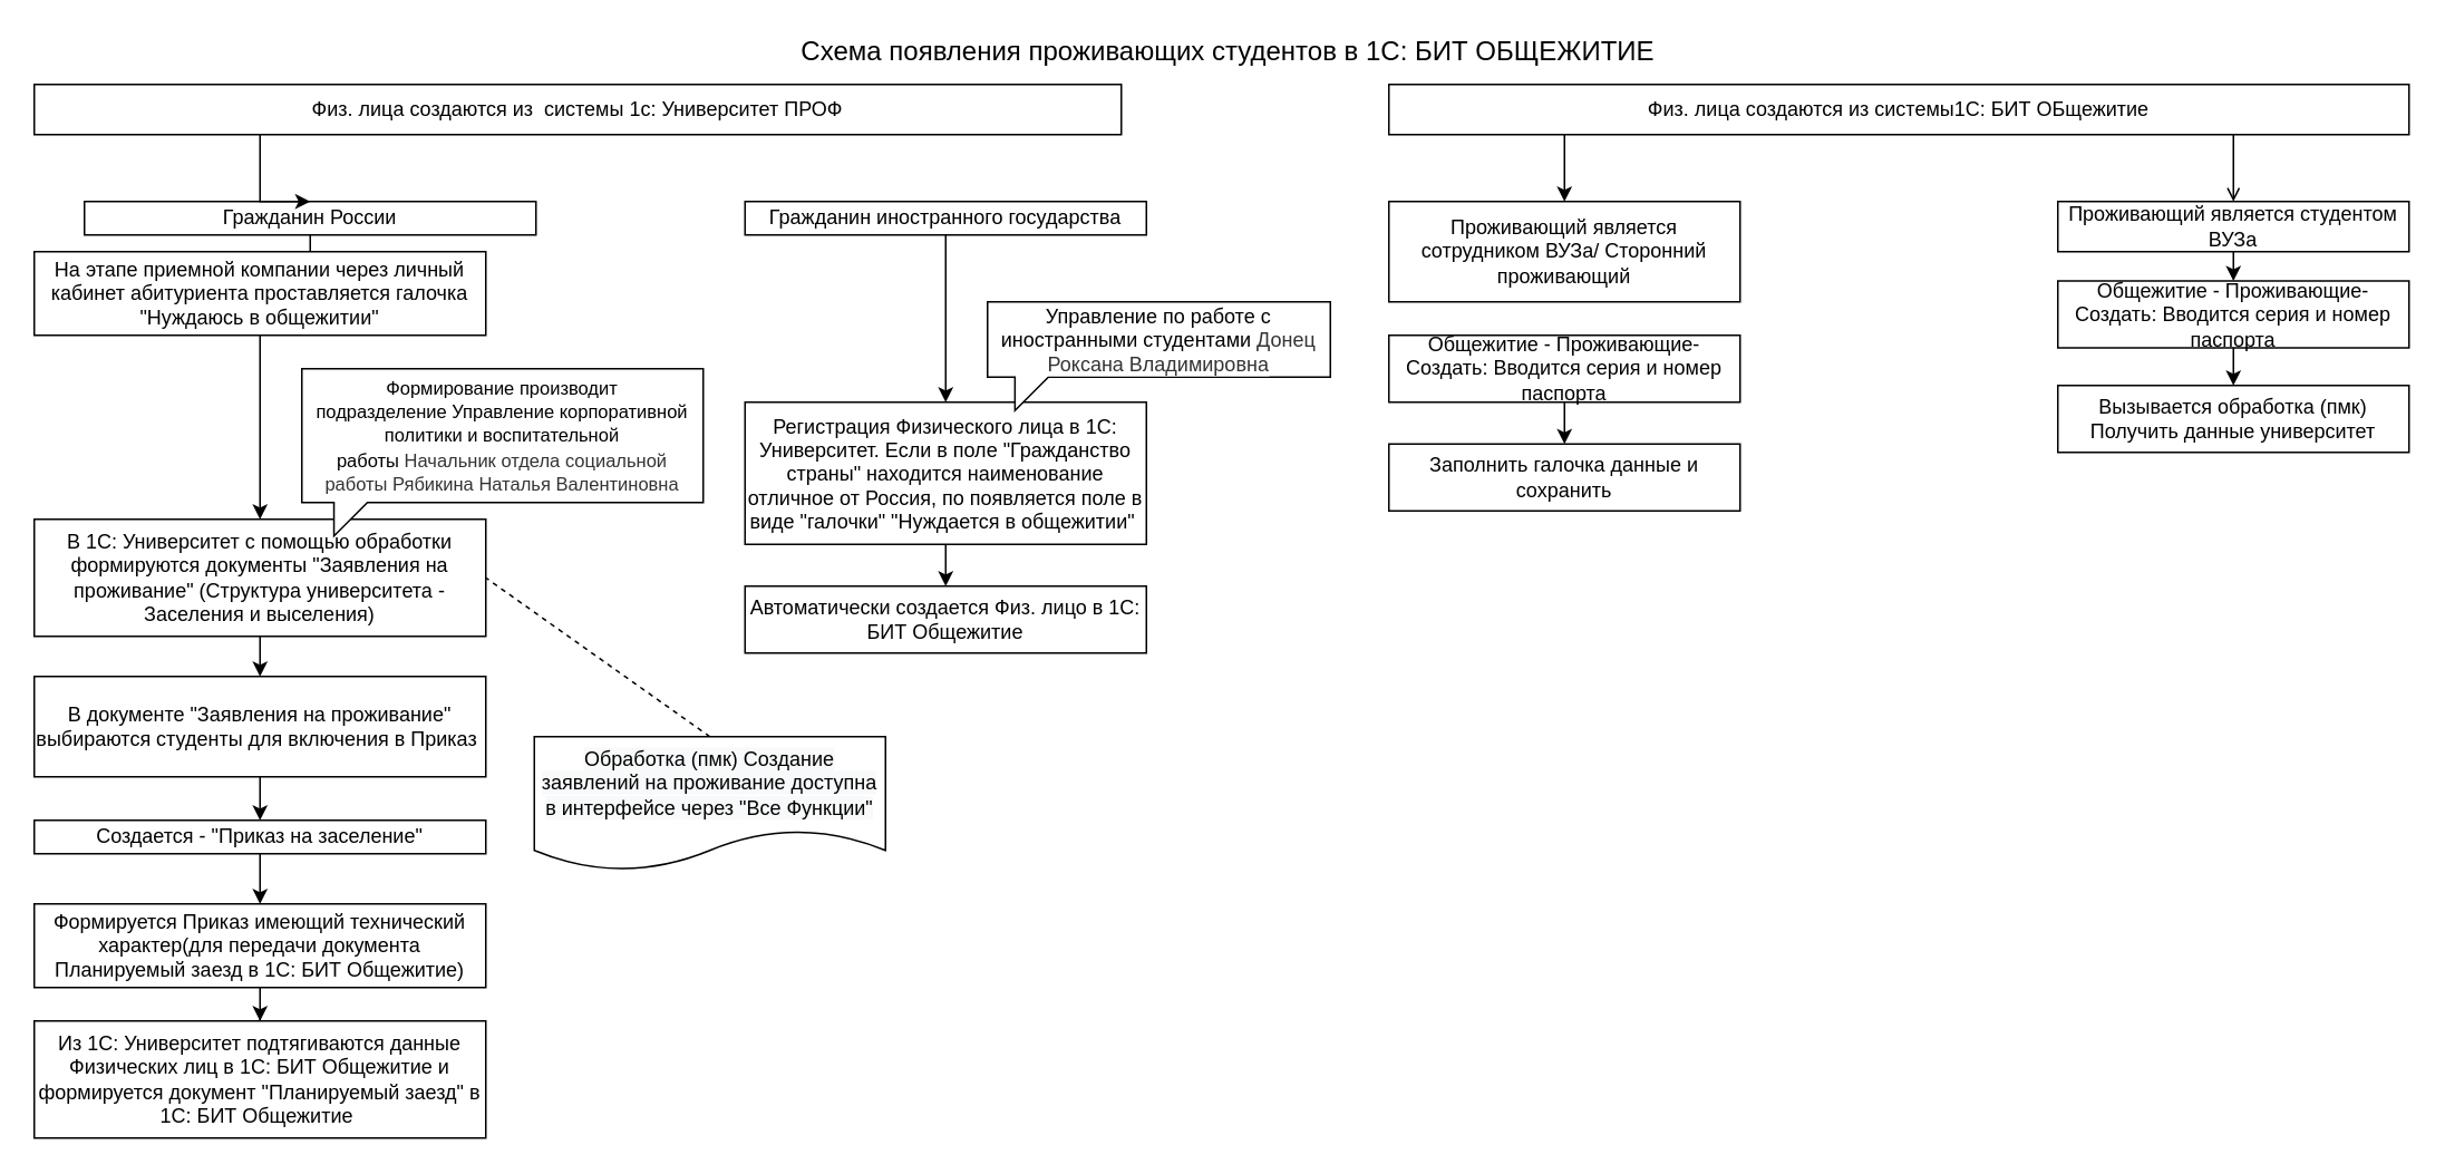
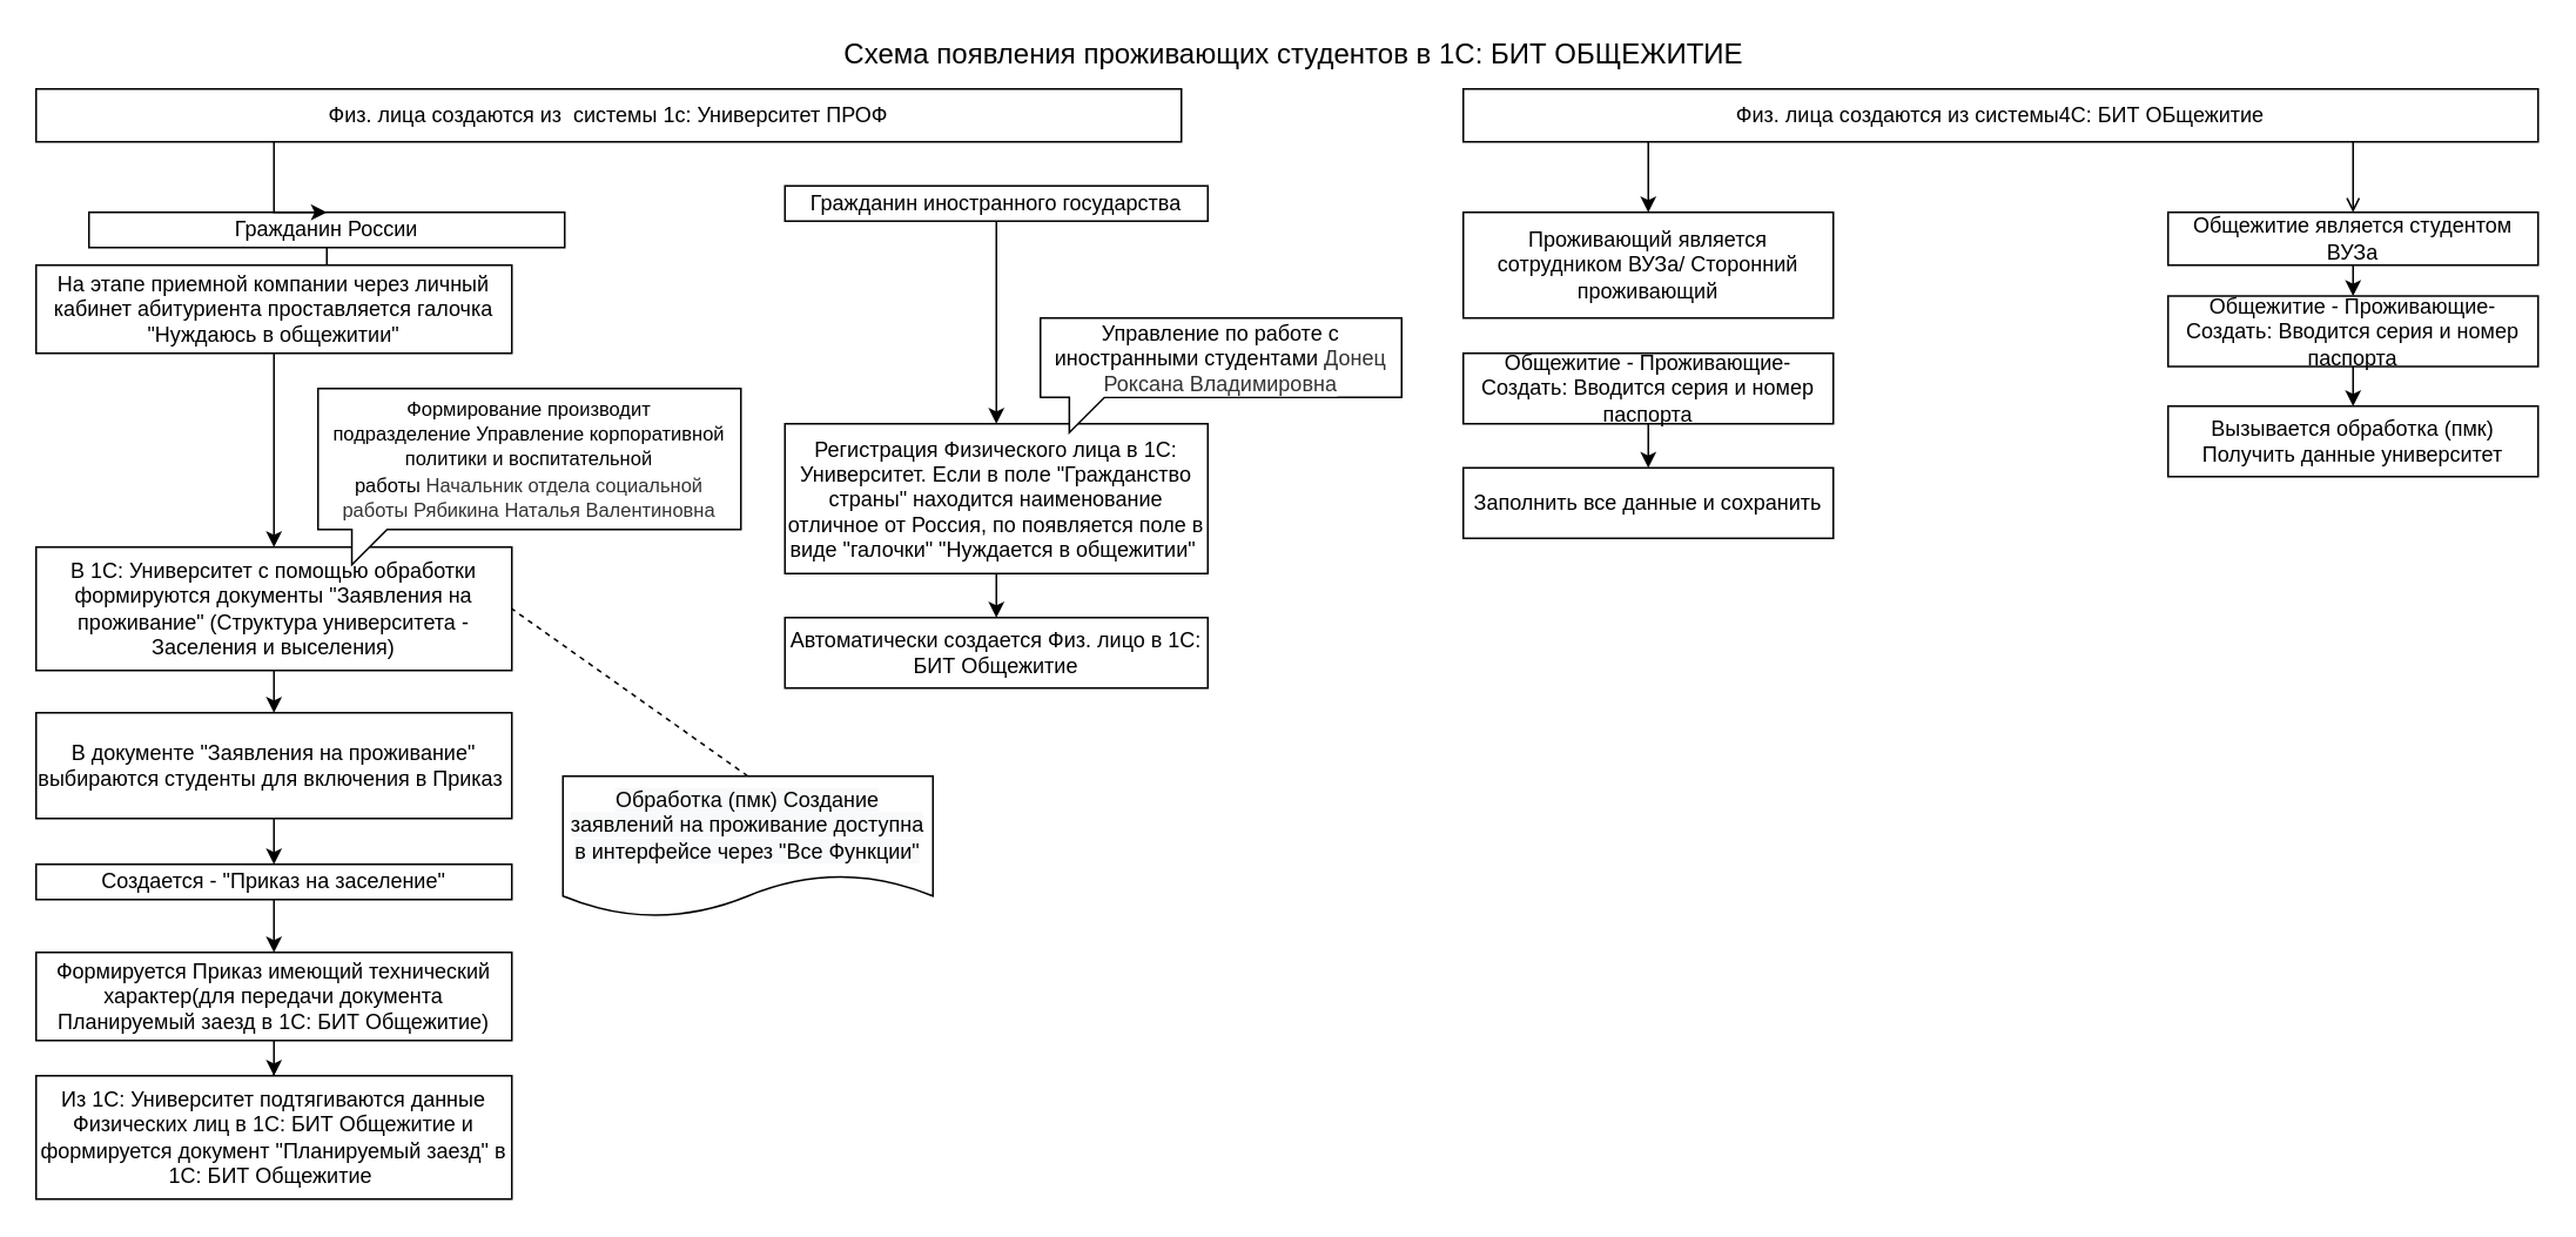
  <mxCell id="0" />
  <mxCell id="1" parent="0" />
  <mxCell id="2" style="edgeStyle=orthogonalEdgeStyle;rounded=0;orthogonalLoop=1;jettySize=auto;html=1;" parent="1" source="3" target="11" edge="1"><mxGeometry relative="1" as="geometry" /></mxCell>
  <mxCell id="3" value="Гражданин России" style="rounded=0;whiteSpace=wrap;html=1;" parent="1" vertex="1"><mxGeometry x="50" y="120" width="270" height="20" as="geometry" /></mxCell>
  <mxCell id="4" value="&lt;font style=&quot;font-size: 16px&quot;&gt;Схема появления проживающих студентов в 1С: БИТ ОБЩЕЖИТИЕ&lt;/font&gt;" style="text;html=1;strokeColor=none;fillColor=none;align=center;verticalAlign=middle;whiteSpace=wrap;rounded=0;" parent="1" vertex="1"><mxGeometry x="319" width="830" height="20" as="geometry" y="20" /></mxCell>
  <mxCell id="5" style="edgeStyle=orthogonalEdgeStyle;rounded=0;orthogonalLoop=1;jettySize=auto;html=1;" parent="1" source="6" target="21" edge="1"><mxGeometry relative="1" as="geometry" /></mxCell>
- <mxCell id="6" value="Гражданин иностранного государства" style="rounded=0;whiteSpace=wrap;html=1;" parent="1" vertex="1"><mxGeometry x="445" y="120" width="240" height="20" as="geometry" /></mxCell>
+ <mxCell id="6" value="Гражданин иностранного государства" style="rounded=0;whiteSpace=wrap;html=1;" parent="1" vertex="1"><mxGeometry x="445" y="105" width="240" height="20" as="geometry" /></mxCell>
  <mxCell id="7" style="edgeStyle=orthogonalEdgeStyle;rounded=0;orthogonalLoop=1;jettySize=auto;html=1;entryX=0.5;entryY=0;entryDx=0;entryDy=0;endArrow=open;" parent="1" source="9" target="33" edge="1"><mxGeometry relative="1" as="geometry"><Array as="points"><mxPoint x="1335" y="100" /><mxPoint x="1335" y="100" /></Array></mxGeometry></mxCell>
  <mxCell id="8" style="edgeStyle=orthogonalEdgeStyle;rounded=0;orthogonalLoop=1;jettySize=auto;html=1;entryX=0.5;entryY=0;entryDx=0;entryDy=0;" parent="1" source="9" target="34" edge="1"><mxGeometry relative="1" as="geometry"><Array as="points"><mxPoint x="935" y="100" /><mxPoint x="935" y="100" /></Array></mxGeometry></mxCell>
- <mxCell id="9" value="Физ. лица создаются из системы1С: БИТ ОБщежитие" style="rounded=0;whiteSpace=wrap;html=1;" parent="1" vertex="1"><mxGeometry x="830" y="50" width="610" height="30" as="geometry" /></mxCell>
+ <mxCell id="9" value="Физ. лица создаются из системы4С: БИТ ОБщежитие" style="rounded=0;whiteSpace=wrap;html=1;" parent="1" vertex="1"><mxGeometry x="830" y="50" width="610" height="30" as="geometry" /></mxCell>
  <mxCell id="10" style="edgeStyle=orthogonalEdgeStyle;rounded=0;orthogonalLoop=1;jettySize=auto;html=1;" parent="1" source="11" target="13" edge="1"><mxGeometry relative="1" as="geometry" /></mxCell>
  <mxCell id="11" value="На этапе приемной компании через личный кабинет абитуриента проставляется галочка &quot;Нуждаюсь в общежитии&quot;" style="rounded=0;whiteSpace=wrap;html=1;" parent="1" vertex="1"><mxGeometry x="20" y="150" width="270" height="50" as="geometry" /></mxCell>
  <mxCell id="12" style="edgeStyle=orthogonalEdgeStyle;rounded=0;orthogonalLoop=1;jettySize=auto;html=1;" parent="1" source="13" target="15" edge="1"><mxGeometry relative="1" as="geometry" /></mxCell>
  <mxCell id="13" value="В 1С: Университет с помощью обработки формируются документы &quot;Заявления на проживание&quot; (Структура университета - Заселения и выселения)" style="rounded=0;whiteSpace=wrap;html=1;" parent="1" vertex="1"><mxGeometry x="20" y="310" width="270" height="70" as="geometry" /></mxCell>
  <mxCell id="14" style="edgeStyle=orthogonalEdgeStyle;rounded=0;orthogonalLoop=1;jettySize=auto;html=1;" parent="1" source="15" target="28" edge="1"><mxGeometry relative="1" as="geometry" /></mxCell>
  <mxCell id="15" value="В документе &quot;Заявления на проживание&quot; выбираются студенты для включения в Приказ&amp;nbsp;" style="rounded=0;whiteSpace=wrap;html=1;" parent="1" vertex="1"><mxGeometry x="20" y="404" width="270" height="60" as="geometry" /></mxCell>
  <mxCell id="16" value="&lt;font style=&quot;font-size: 11px&quot;&gt;&lt;font style=&quot;font-size: 11px&quot;&gt;&lt;span style=&quot;background-color: rgb(255 , 255 , 255)&quot;&gt;Формирование производит подразделение&amp;nbsp;&lt;font style=&quot;font-size: 11px&quot;&gt;Управление корпоративной политики и воспитательной работы&lt;font style=&quot;font-size: 11px&quot;&gt;&amp;nbsp;&lt;/font&gt;&lt;/font&gt;&lt;/span&gt;&lt;span style=&quot;color: rgb(51 , 51 , 51) ; text-align: justify ; background-color: rgb(255 , 255 , 255)&quot;&gt;&lt;font style=&quot;font-size: 11px&quot;&gt;Начальник отдела социальной работы&amp;nbsp;&lt;/font&gt;&lt;/span&gt;&lt;/font&gt;&lt;span style=&quot;color: rgb(51 , 51 , 51) ; text-align: justify ; background-color: rgb(255 , 255 , 255)&quot;&gt;&lt;font style=&quot;font-size: 11px&quot;&gt;Рябикина Наталья Валентиновна&lt;/font&gt;&lt;/span&gt;&lt;/font&gt;" style="shape=callout;whiteSpace=wrap;html=1;perimeter=calloutPerimeter;size=20;position=0.08;position2=0.08;" parent="1" vertex="1"><mxGeometry x="180" y="220" width="240" height="100" as="geometry" /></mxCell>
  <mxCell id="17" style="edgeStyle=orthogonalEdgeStyle;rounded=0;orthogonalLoop=1;jettySize=auto;html=1;" parent="1" source="18" target="19" edge="1"><mxGeometry relative="1" as="geometry" /></mxCell>
  <mxCell id="18" value="Формируется Приказ имеющий технический характер(для передачи документа Планируемый заезд в 1С: БИТ Общежитие)" style="rounded=0;whiteSpace=wrap;html=1;" parent="1" vertex="1"><mxGeometry x="20" y="540" width="270" height="50" as="geometry" /></mxCell>
  <mxCell id="19" value="Из 1С: Университет подтягиваются данные Физических лиц в 1С: БИТ Общежитие и формируется документ &quot;Планируемый заезд&quot; в 1С: БИТ Общежитие&amp;nbsp;" style="rounded=0;whiteSpace=wrap;html=1;" parent="1" vertex="1"><mxGeometry x="20" y="610" width="270" height="70" as="geometry" /></mxCell>
  <mxCell id="20" style="edgeStyle=orthogonalEdgeStyle;rounded=0;orthogonalLoop=1;jettySize=auto;html=1;exitX=0.5;exitY=1;exitDx=0;exitDy=0;entryX=0.5;entryY=0;entryDx=0;entryDy=0;" parent="1" source="21" target="31" edge="1"><mxGeometry relative="1" as="geometry" /></mxCell>
  <mxCell id="21" value="&lt;font style=&quot;font-size: 12px ; background-color: rgb(255 , 255 , 255)&quot;&gt;&lt;span style=&quot;color: rgb(0 , 0 , 0) ; font-style: normal ; font-weight: 400 ; letter-spacing: normal ; text-align: center ; text-indent: 0px ; text-transform: none ; word-spacing: 0px ; display: inline ; float: none&quot;&gt;Регистрация Физического лица в 1С: Университет. Если в поле &quot;Гражданство страны&quot; находится наименование отличное от Россия, по появляется поле в виде &quot;галочки&quot; &quot;Нуждается в общежитии&quot;&amp;nbsp;&lt;/span&gt;&lt;br&gt;&lt;/font&gt;" style="rounded=0;whiteSpace=wrap;html=1;" parent="1" vertex="1"><mxGeometry x="445" y="240" width="240" height="85" as="geometry" /></mxCell>
  <mxCell id="22" value="&lt;span style=&quot;background-color: rgb(255 , 255 , 255)&quot;&gt;&lt;span&gt;Управление по работе с иностранными студентами&amp;nbsp;&lt;/span&gt;&lt;span style=&quot;color: rgb(51 , 51 , 51) ; text-align: justify&quot;&gt;Донец Роксана Владимировна&lt;/span&gt;&lt;/span&gt;" style="shape=callout;whiteSpace=wrap;html=1;perimeter=calloutPerimeter;size=20;position=0.08;position2=0.08;" parent="1" vertex="1"><mxGeometry x="590" y="180" width="205" height="65" as="geometry" /></mxCell>
  <mxCell id="23" style="edgeStyle=orthogonalEdgeStyle;rounded=0;orthogonalLoop=1;jettySize=auto;html=1;exitX=0.5;exitY=1;exitDx=0;exitDy=0;" parent="1" source="21" target="21" edge="1"><mxGeometry relative="1" as="geometry" /></mxCell>
  <mxCell id="24" style="edgeStyle=orthogonalEdgeStyle;rounded=0;orthogonalLoop=1;jettySize=auto;html=1;" parent="1" source="25" target="26" edge="1"><mxGeometry relative="1" as="geometry" /></mxCell>
  <mxCell id="25" value="Общежитие - Проживающие- Создать: Вводится серия и номер паспорта" style="rounded=0;whiteSpace=wrap;html=1;" parent="1" vertex="1"><mxGeometry x="1230" y="167.5" width="210" height="40" as="geometry" /></mxCell>
  <mxCell id="26" value="Вызывается обработка (пмк) Получить данные университет" style="rounded=0;whiteSpace=wrap;html=1;" parent="1" vertex="1"><mxGeometry x="1230" y="230" width="210" height="40" as="geometry" /></mxCell>
  <mxCell id="27" style="edgeStyle=orthogonalEdgeStyle;rounded=0;orthogonalLoop=1;jettySize=auto;html=1;entryX=0.5;entryY=0;entryDx=0;entryDy=0;" parent="1" source="28" target="18" edge="1"><mxGeometry relative="1" as="geometry" /></mxCell>
  <mxCell id="28" value="Создается - &quot;Приказ на заселение&quot;" style="rounded=0;whiteSpace=wrap;html=1;" parent="1" vertex="1"><mxGeometry x="20" y="490" width="270" height="20" as="geometry" /></mxCell>
  <mxCell id="29" style="edgeStyle=orthogonalEdgeStyle;rounded=0;orthogonalLoop=1;jettySize=auto;html=1;entryX=0.5;entryY=0;entryDx=0;entryDy=0;" parent="1" source="30" target="3" edge="1"><mxGeometry relative="1" as="geometry"><mxPoint x="370" y="120" as="targetPoint" /><Array as="points"><mxPoint x="155" y="90" /><mxPoint x="155" y="90" /></Array></mxGeometry></mxCell>
  <mxCell id="30" value="Физ. лица создаются из&amp;nbsp; системы 1с: Университет ПРОФ" style="rounded=0;whiteSpace=wrap;html=1;" parent="1" vertex="1"><mxGeometry x="20" y="50" width="650" height="30" as="geometry" /></mxCell>
  <mxCell id="31" value="Автоматически создается Физ. лицо в 1С: БИТ Общежитие" style="rounded=0;whiteSpace=wrap;html=1;" parent="1" vertex="1"><mxGeometry x="445" y="350" width="240" height="40" as="geometry" /></mxCell>
  <mxCell id="32" style="edgeStyle=orthogonalEdgeStyle;rounded=0;orthogonalLoop=1;jettySize=auto;html=1;exitX=0.5;exitY=1;exitDx=0;exitDy=0;entryX=0.5;entryY=0;entryDx=0;entryDy=0;" parent="1" source="33" target="25" edge="1"><mxGeometry relative="1" as="geometry" /></mxCell>
- <mxCell id="33" value="Проживающий является студентом ВУЗа" style="rounded=0;whiteSpace=wrap;html=1;" parent="1" vertex="1"><mxGeometry x="1230" y="120" width="210" height="30" as="geometry" /></mxCell>
+ <mxCell id="33" value="Общежитие является студентом ВУЗа" style="rounded=0;whiteSpace=wrap;html=1;" parent="1" vertex="1"><mxGeometry x="1230" y="120" width="210" height="30" as="geometry" /></mxCell>
  <mxCell id="34" value="Проживающий является сотрудником ВУЗа/ Сторонний проживающий" style="rounded=0;whiteSpace=wrap;html=1;" parent="1" vertex="1"><mxGeometry x="830" y="120" width="210" height="60" as="geometry" /></mxCell>
  <mxCell id="35" style="edgeStyle=orthogonalEdgeStyle;rounded=0;orthogonalLoop=1;jettySize=auto;html=1;entryX=0.5;entryY=0;entryDx=0;entryDy=0;" parent="1" source="36" target="37" edge="1"><mxGeometry relative="1" as="geometry" /></mxCell>
  <mxCell id="36" value="Общежитие - Проживающие- Создать: Вводится серия и номер паспорта" style="rounded=0;whiteSpace=wrap;html=1;" parent="1" vertex="1"><mxGeometry x="830" y="200" width="210" height="40" as="geometry" /></mxCell>
- <mxCell id="37" value="Заполнить галочка данные и сохранить" style="rounded=0;whiteSpace=wrap;html=1;" parent="1" vertex="1"><mxGeometry x="830" y="265" width="210" height="40" as="geometry" /></mxCell>
+ <mxCell id="37" value="Заполнить все данные и сохранить" style="rounded=0;whiteSpace=wrap;html=1;" parent="1" vertex="1"><mxGeometry x="830" y="265" width="210" height="40" as="geometry" /></mxCell>
  <mxCell id="38" value="" style="endArrow=none;dashed=1;html=1;entryX=1;entryY=0.5;entryDx=0;entryDy=0;exitX=0.5;exitY=0;exitDx=0;exitDy=0;" edge="1" parent="1" source="39" target="13"><mxGeometry width="50" height="50" relative="1" as="geometry"><mxPoint x="460" y="490" as="sourcePoint" /><mxPoint x="300" y="340" as="targetPoint" /></mxGeometry></mxCell>
  <mxCell id="39" value="&#10;&#10;&lt;span style=&quot;color: rgb(0, 0, 0); font-family: helvetica; font-size: 12px; font-style: normal; font-weight: 400; letter-spacing: normal; text-align: center; text-indent: 0px; text-transform: none; word-spacing: 0px; background-color: rgb(248, 249, 250); display: inline; float: none;&quot;&gt;Обработка (пмк) Создание заявлений на проживание доступна в интерфейсе через &quot;Все Функции&quot;&lt;/span&gt;&#10;&#10;" style="shape=document;whiteSpace=wrap;html=1;boundedLbl=1;" vertex="1" parent="1"><mxGeometry x="319" y="440" width="210" height="80" as="geometry" /></mxCell>
